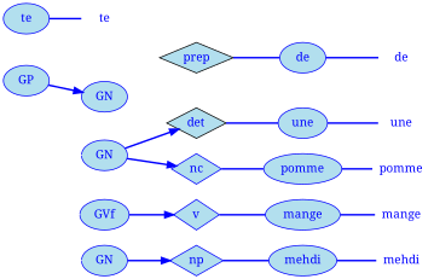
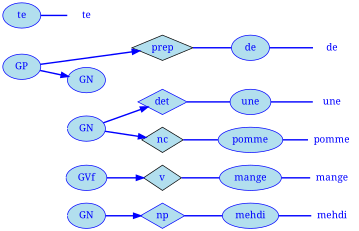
  digraph {
    fontname="Noto Serif"
    rankdir=LR
    node [fillcolor=lightblue2 fontcolor=blue fontname="Noto Serif" shape=plaintext color=blue style=filled]
    edge [arrowhead=none color=blue fontcolor=blue fontname="Noto Serif" minlen=1 style=bold]
    n1 [height=0.50 label=mehdi width=0.81 color="" style=""]
    n2 [height=0.50 label=mehdi shape=ellipse width=1.11]
    n3 [height=0.50 label=np shape=diamond width=0.75]
    n4 [arrowhead=doubleoctagon height=0.50 label=GN width=0.75 shape=""]
    n5 [height=0.50 label=mange width=0.86 color="" style=""]
    n6 [height=0.50 label=mange shape=ellipse width=1.22]
-   n7 [height=0.50 label=v shape=diamond width=0.75]
+   n7 [color=black height=0.50 label=v shape=diamond width=0.75]
    n8 [arrowhead=doubleoctagon height=0.50 label=GVf width=0.81 shape=""]
    n9 [height=0.50 label=une width=0.75 color="" style=""]
    n10 [height=0.50 label=une shape=ellipse width=0.81]
-   n11 [color=black height=0.50 label=det shape=diamond width=0.75]
+   n11 [height=0.50 label=det shape=diamond width=0.75]
    n12 [height=0.50 label=pomme width=0.92 color="" style=""]
    n13 [height=0.50 label=pomme shape=ellipse width=1.28]
-   n14 [height=0.50 label=nc shape=diamond width=0.75]
+   n14 [color=black height=0.50 label=nc shape=diamond width=0.75]
    n15 [arrowhead=doubleoctagon height=0.50 label=GN width=0.75 shape=""]
    n16 [height=0.50 label=de width=0.75 color="" style=""]
    n17 [height=0.50 label=de shape=ellipse width=0.75]
    n18 [color=black height=0.50 label=prep shape=diamond width=0.89]
    n19 [height=0.50 label=te width=0.75 color="" style=""]
    n20 [height=0.50 label=te shape=ellipse width=0.75]
    n21 [arrowhead=doubleoctagon height=0.50 label=GN width=0.75 shape=""]
    n22 [arrowhead=doubleoctagon height=0.50 label=GP width=0.75 shape=""]
    "mc1s1_chk0#chunk#empty" [color=white fillcolor=white fontcolor=white height=0.06 shape=point width=0.06 style=""]
    "mc1s1_chk4#chunk#empty" [color=white fillcolor=white fontcolor=white height=0.06 shape=point width=0.06 style=""]
    "mc1s1_chk1#chunk#empty" [color=white fillcolor=white fontcolor=white height=0.06 shape=point width=0.06 style=""]
    n2 -> n1
    n3 -> n2
    n4 -> n3 [shape=normal arrowhead=""]
    n6 -> n5
    n7 -> n6
    n8 -> n7 [shape=normal arrowhead=""]
    n10 -> n9
    n11 -> n10
    n13 -> n12
    n14 -> n13
    n15 -> n11 [shape=normal arrowhead=""]
    n15 -> n14 [shape=normal arrowhead=""]
    n17 -> n16
    n18 -> n17
    n20 -> n19
+   n22 -> n18 [minlen=2 shape=normal arrowhead=""]
    n22 -> n21 [shape=normal arrowhead=""]
    "mc1s1_chk0#chunk#empty" -> n4 [color=white fontcolor=white shape=none arrowhead="" style=""]
    "mc1s1_chk4#chunk#empty" -> n8 [color=white fontcolor=white shape=none arrowhead="" style=""]
    "mc1s1_chk1#chunk#empty" -> n15 [color=white fontcolor=white shape=none arrowhead="" style=""]
  }
